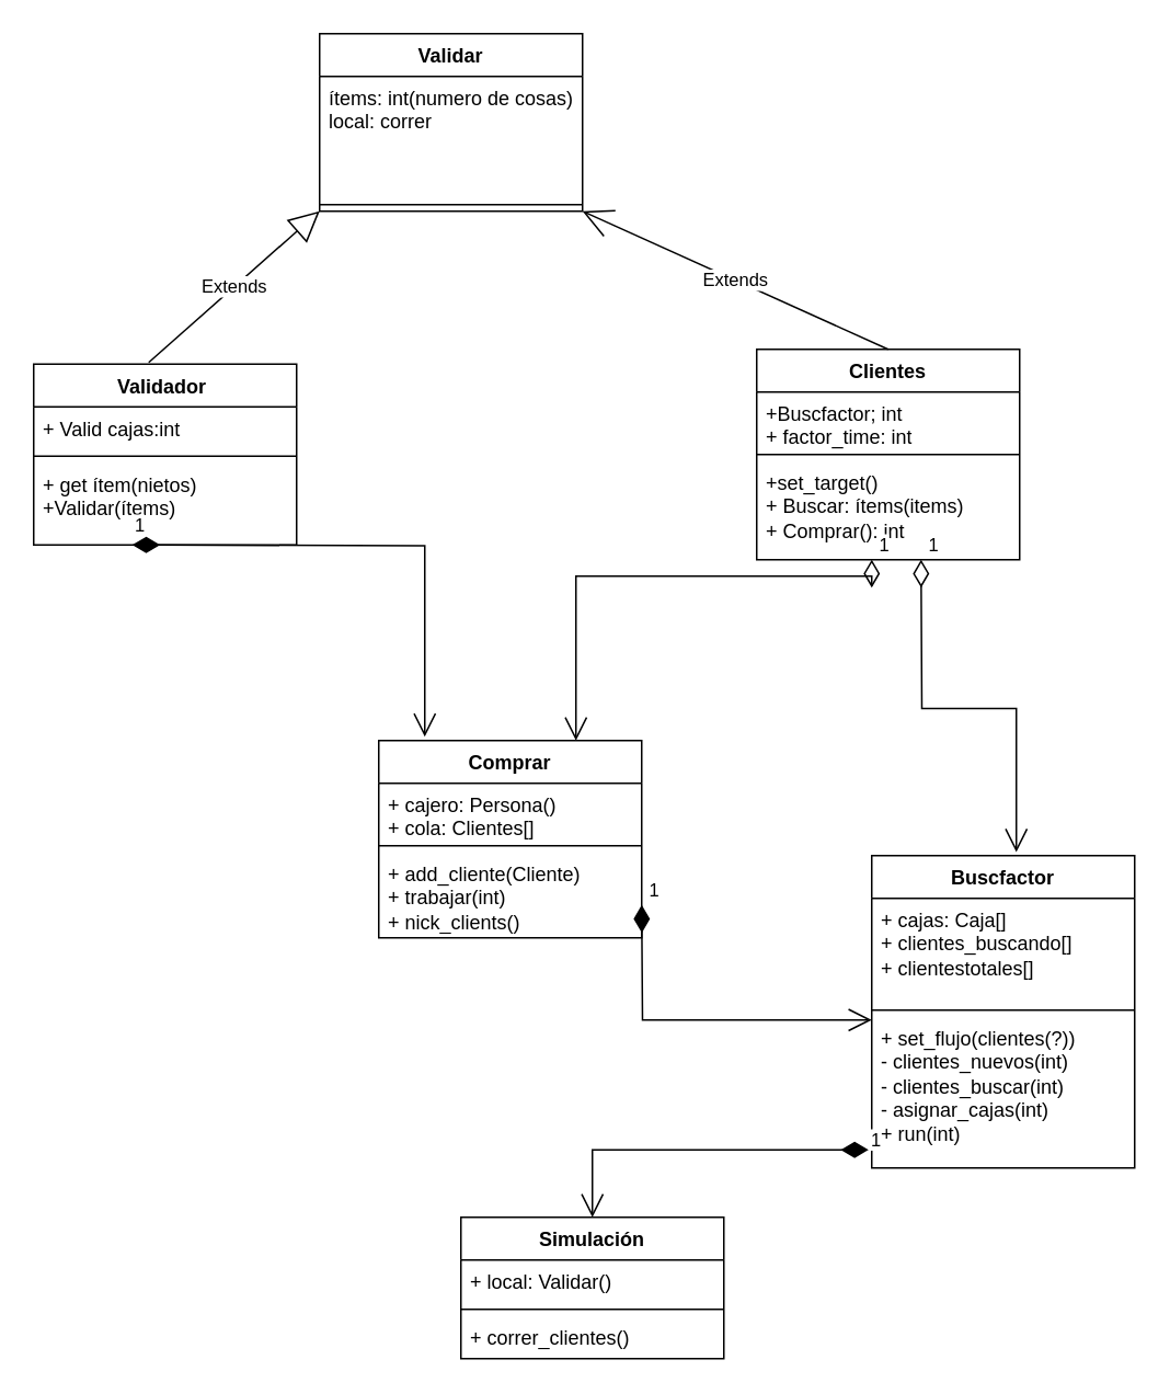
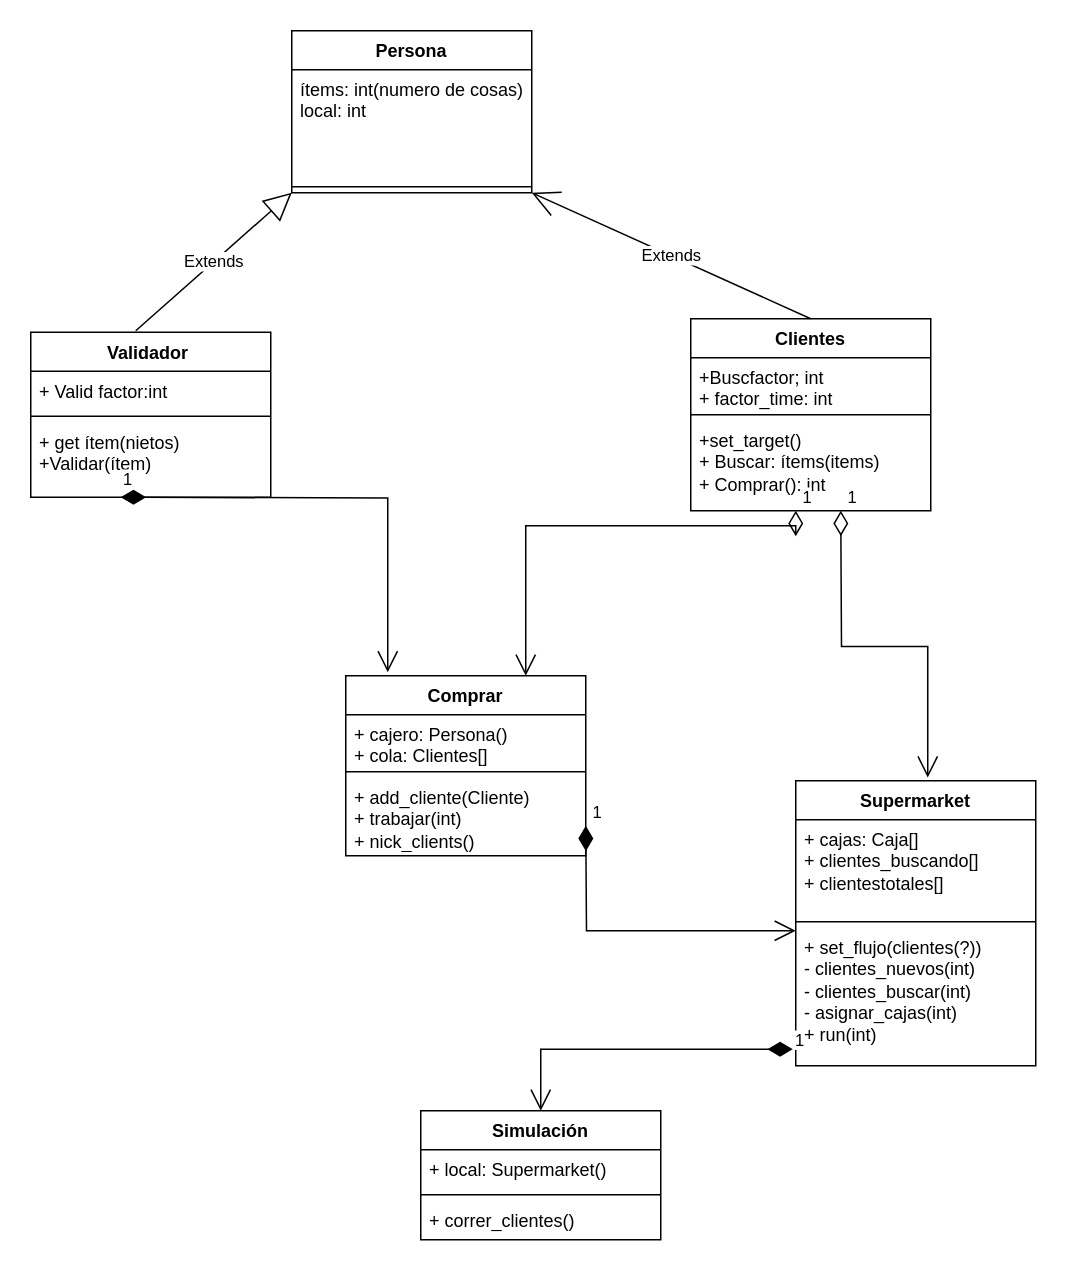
  <mxCell id="0" />
  <mxCell id="1" parent="0" />
- <mxCell id="2" value="Validar" style="swimlane;fontStyle=1;align=center;verticalAlign=top;childLayout=stackLayout;horizontal=1;startSize=26;horizontalStack=0;resizeParent=1;resizeParentMax=0;resizeLast=0;collapsible=1;marginBottom=0;whiteSpace=wrap;html=1;" vertex="1" parent="1"><mxGeometry x="194" y="20" width="160" height="108" as="geometry" /></mxCell>
- <mxCell id="3" value="ítems: int(numero de cosas)&lt;br&gt;local: correr" style="text;strokeColor=none;fillColor=none;align=left;verticalAlign=top;spacingLeft=4;spacingRight=4;overflow=hidden;rotatable=0;points=[[0,0.5],[1,0.5]];portConstraint=eastwest;whiteSpace=wrap;html=1;" vertex="1" parent="2"><mxGeometry y="26" width="160" height="74" as="geometry" /></mxCell>
+ <mxCell id="2" value="Persona" style="swimlane;fontStyle=1;align=center;verticalAlign=top;childLayout=stackLayout;horizontal=1;startSize=26;horizontalStack=0;resizeParent=1;resizeParentMax=0;resizeLast=0;collapsible=1;marginBottom=0;whiteSpace=wrap;html=1;" vertex="1" parent="1"><mxGeometry x="194" y="20" width="160" height="108" as="geometry" /></mxCell>
+ <mxCell id="3" value="ítems: int(numero de cosas)&lt;br&gt;local: int" style="text;strokeColor=none;fillColor=none;align=left;verticalAlign=top;spacingLeft=4;spacingRight=4;overflow=hidden;rotatable=0;points=[[0,0.5],[1,0.5]];portConstraint=eastwest;whiteSpace=wrap;html=1;" vertex="1" parent="2"><mxGeometry y="26" width="160" height="74" as="geometry" /></mxCell>
  <mxCell id="4" value="" style="line;strokeWidth=1;fillColor=none;align=left;verticalAlign=middle;spacingTop=-1;spacingLeft=3;spacingRight=3;rotatable=0;labelPosition=right;points=[];portConstraint=eastwest;strokeColor=inherit;" vertex="1" parent="2"><mxGeometry y="100" width="160" height="8" as="geometry" /></mxCell>
  <mxCell id="5" value="Extends" style="endArrow=block;endSize=16;endFill=0;html=1;rounded=0;entryX=0;entryY=1;entryDx=0;entryDy=0;" edge="1" parent="1" target="2"><mxGeometry width="160" relative="1" as="geometry"><mxPoint x="90" y="220" as="sourcePoint" /><mxPoint x="250" y="220" as="targetPoint" /></mxGeometry></mxCell>
  <mxCell id="6" value="Clientes" style="swimlane;fontStyle=1;align=center;verticalAlign=top;childLayout=stackLayout;horizontal=1;startSize=26;horizontalStack=0;resizeParent=1;resizeParentMax=0;resizeLast=0;collapsible=1;marginBottom=0;whiteSpace=wrap;html=1;" vertex="1" parent="1"><mxGeometry x="460" y="212" width="160" height="128" as="geometry" /></mxCell>
  <mxCell id="7" value="+Buscfactor; int&lt;br&gt;+ factor_time: int" style="text;strokeColor=none;fillColor=none;align=left;verticalAlign=top;spacingLeft=4;spacingRight=4;overflow=hidden;rotatable=0;points=[[0,0.5],[1,0.5]];portConstraint=eastwest;whiteSpace=wrap;html=1;" vertex="1" parent="6"><mxGeometry y="26" width="160" height="34" as="geometry" /></mxCell>
  <mxCell id="8" value="" style="line;strokeWidth=1;fillColor=none;align=left;verticalAlign=middle;spacingTop=-1;spacingLeft=3;spacingRight=3;rotatable=0;labelPosition=right;points=[];portConstraint=eastwest;strokeColor=inherit;" vertex="1" parent="6"><mxGeometry y="60" width="160" height="8" as="geometry" /></mxCell>
  <mxCell id="9" value="+set_target()&lt;br&gt;+ Buscar: ítems(items)&lt;br&gt;+ Comprar(): int" style="text;strokeColor=none;fillColor=none;align=left;verticalAlign=top;spacingLeft=4;spacingRight=4;overflow=hidden;rotatable=0;points=[[0,0.5],[1,0.5]];portConstraint=eastwest;whiteSpace=wrap;html=1;" vertex="1" parent="6"><mxGeometry y="68" width="160" height="60" as="geometry" /></mxCell>
  <mxCell id="10" value="1" style="endArrow=open;html=1;endSize=12;startArrow=diamondThin;startSize=14;startFill=0;edgeStyle=orthogonalEdgeStyle;align=left;verticalAlign=bottom;rounded=0;entryX=0.55;entryY=-0.011;entryDx=0;entryDy=0;entryPerimeter=0;" edge="1" parent="6" target="22"><mxGeometry x="-1" y="3" relative="1" as="geometry"><mxPoint x="100" y="128" as="sourcePoint" /><mxPoint x="260" y="128" as="targetPoint" /></mxGeometry></mxCell>
  <mxCell id="11" value="Extends" style="endArrow=open;endSize=16;endFill=0;html=1;rounded=0;entryX=1;entryY=1;entryDx=0;entryDy=0;exitX=0.5;exitY=0;exitDx=0;exitDy=0;" edge="1" parent="1" source="6" target="2"><mxGeometry width="160" relative="1" as="geometry"><mxPoint x="390" y="210" as="sourcePoint" /><mxPoint x="550" y="210" as="targetPoint" /></mxGeometry></mxCell>
  <mxCell id="12" value="Validador&amp;nbsp;" style="swimlane;fontStyle=1;align=center;verticalAlign=top;childLayout=stackLayout;horizontal=1;startSize=26;horizontalStack=0;resizeParent=1;resizeParentMax=0;resizeLast=0;collapsible=1;marginBottom=0;whiteSpace=wrap;html=1;" vertex="1" parent="1"><mxGeometry x="20" y="221" width="160" height="110" as="geometry" /></mxCell>
- <mxCell id="13" value="+ Valid cajas:int" style="text;strokeColor=none;fillColor=none;align=left;verticalAlign=top;spacingLeft=4;spacingRight=4;overflow=hidden;rotatable=0;points=[[0,0.5],[1,0.5]];portConstraint=eastwest;whiteSpace=wrap;html=1;" vertex="1" parent="12"><mxGeometry y="26" width="160" height="26" as="geometry" /></mxCell>
+ <mxCell id="13" value="+ Valid factor:int" style="text;strokeColor=none;fillColor=none;align=left;verticalAlign=top;spacingLeft=4;spacingRight=4;overflow=hidden;rotatable=0;points=[[0,0.5],[1,0.5]];portConstraint=eastwest;whiteSpace=wrap;html=1;" vertex="1" parent="12"><mxGeometry y="26" width="160" height="26" as="geometry" /></mxCell>
  <mxCell id="14" value="" style="line;strokeWidth=1;fillColor=none;align=left;verticalAlign=middle;spacingTop=-1;spacingLeft=3;spacingRight=3;rotatable=0;labelPosition=right;points=[];portConstraint=eastwest;strokeColor=inherit;" vertex="1" parent="12"><mxGeometry y="52" width="160" height="8" as="geometry" /></mxCell>
- <mxCell id="15" value="+ get ítem(nietos)&lt;br&gt;+Validar(ítems)" style="text;strokeColor=none;fillColor=none;align=left;verticalAlign=top;spacingLeft=4;spacingRight=4;overflow=hidden;rotatable=0;points=[[0,0.5],[1,0.5]];portConstraint=eastwest;whiteSpace=wrap;html=1;" vertex="1" parent="12"><mxGeometry y="60" width="160" height="50" as="geometry" /></mxCell>
+ <mxCell id="15" value="+ get ítem(nietos)&lt;br&gt;+Validar(ítem)" style="text;strokeColor=none;fillColor=none;align=left;verticalAlign=top;spacingLeft=4;spacingRight=4;overflow=hidden;rotatable=0;points=[[0,0.5],[1,0.5]];portConstraint=eastwest;whiteSpace=wrap;html=1;" vertex="1" parent="12"><mxGeometry y="60" width="160" height="50" as="geometry" /></mxCell>
  <mxCell id="16" value="Comprar" style="swimlane;fontStyle=1;align=center;verticalAlign=top;childLayout=stackLayout;horizontal=1;startSize=26;horizontalStack=0;resizeParent=1;resizeParentMax=0;resizeLast=0;collapsible=1;marginBottom=0;whiteSpace=wrap;html=1;" vertex="1" parent="1"><mxGeometry x="230" y="450" width="160" height="120" as="geometry" /></mxCell>
  <mxCell id="17" value="+ cajero: Persona()&lt;br&gt;+ cola: Clientes[]" style="text;strokeColor=none;fillColor=none;align=left;verticalAlign=top;spacingLeft=4;spacingRight=4;overflow=hidden;rotatable=0;points=[[0,0.5],[1,0.5]];portConstraint=eastwest;whiteSpace=wrap;html=1;" vertex="1" parent="16"><mxGeometry y="26" width="160" height="34" as="geometry" /></mxCell>
  <mxCell id="18" value="" style="line;strokeWidth=1;fillColor=none;align=left;verticalAlign=middle;spacingTop=-1;spacingLeft=3;spacingRight=3;rotatable=0;labelPosition=right;points=[];portConstraint=eastwest;strokeColor=inherit;" vertex="1" parent="16"><mxGeometry y="60" width="160" height="8" as="geometry" /></mxCell>
  <mxCell id="19" value="+ add_cliente(Cliente)&lt;br&gt;+ trabajar(int)&lt;br&gt;+ nick_clients()" style="text;strokeColor=none;fillColor=none;align=left;verticalAlign=top;spacingLeft=4;spacingRight=4;overflow=hidden;rotatable=0;points=[[0,0.5],[1,0.5]];portConstraint=eastwest;whiteSpace=wrap;html=1;" vertex="1" parent="16"><mxGeometry y="68" width="160" height="52" as="geometry" /></mxCell>
  <mxCell id="20" value="1" style="endArrow=open;html=1;endSize=12;startArrow=diamondThin;startSize=14;startFill=0;edgeStyle=orthogonalEdgeStyle;align=left;verticalAlign=bottom;rounded=0;entryX=0.75;entryY=0;entryDx=0;entryDy=0;" edge="1" parent="1" source="9" target="16"><mxGeometry x="-1" y="3" relative="1" as="geometry"><mxPoint x="520" y="349" as="sourcePoint" /><mxPoint x="680" y="349" as="targetPoint" /><Array as="points"><mxPoint x="530" y="350" /><mxPoint x="350" y="350" /></Array></mxGeometry></mxCell>
  <mxCell id="21" value="1" style="endArrow=open;html=1;endSize=12;startArrow=diamondThin;startSize=14;startFill=1;edgeStyle=orthogonalEdgeStyle;align=left;verticalAlign=bottom;rounded=0;entryX=0.175;entryY=-0.019;entryDx=0;entryDy=0;entryPerimeter=0;" edge="1" parent="1" target="16"><mxGeometry x="-1" y="3" relative="1" as="geometry"><mxPoint x="80" y="331" as="sourcePoint" /><mxPoint x="240" y="331" as="targetPoint" /></mxGeometry></mxCell>
- <mxCell id="22" value="Buscfactor" style="swimlane;fontStyle=1;align=center;verticalAlign=top;childLayout=stackLayout;horizontal=1;startSize=26;horizontalStack=0;resizeParent=1;resizeParentMax=0;resizeLast=0;collapsible=1;marginBottom=0;whiteSpace=wrap;html=1;" vertex="1" parent="1"><mxGeometry x="530" y="520" width="160" height="190" as="geometry" /></mxCell>
+ <mxCell id="22" value="Supermarket" style="swimlane;fontStyle=1;align=center;verticalAlign=top;childLayout=stackLayout;horizontal=1;startSize=26;horizontalStack=0;resizeParent=1;resizeParentMax=0;resizeLast=0;collapsible=1;marginBottom=0;whiteSpace=wrap;html=1;" vertex="1" parent="1"><mxGeometry x="530" y="520" width="160" height="190" as="geometry" /></mxCell>
  <mxCell id="23" value="+ cajas: Caja[]&lt;br&gt;+ clientes_buscando[]&lt;br&gt;+ clientestotales[]" style="text;strokeColor=none;fillColor=none;align=left;verticalAlign=top;spacingLeft=4;spacingRight=4;overflow=hidden;rotatable=0;points=[[0,0.5],[1,0.5]];portConstraint=eastwest;whiteSpace=wrap;html=1;" vertex="1" parent="22"><mxGeometry y="26" width="160" height="64" as="geometry" /></mxCell>
  <mxCell id="24" value="" style="line;strokeWidth=1;fillColor=none;align=left;verticalAlign=middle;spacingTop=-1;spacingLeft=3;spacingRight=3;rotatable=0;labelPosition=right;points=[];portConstraint=eastwest;strokeColor=inherit;" vertex="1" parent="22"><mxGeometry y="90" width="160" height="8" as="geometry" /></mxCell>
  <mxCell id="25" value="+ set_flujo(clientes(?))&lt;br&gt;- clientes_nuevos(int)&lt;br&gt;- clientes_buscar(int)&lt;br&gt;- asignar_cajas(int)&lt;br&gt;+ run(int)&amp;nbsp;" style="text;strokeColor=none;fillColor=none;align=left;verticalAlign=top;spacingLeft=4;spacingRight=4;overflow=hidden;rotatable=0;points=[[0,0.5],[1,0.5]];portConstraint=eastwest;whiteSpace=wrap;html=1;" vertex="1" parent="22"><mxGeometry y="98" width="160" height="92" as="geometry" /></mxCell>
  <mxCell id="26" value="1" style="endArrow=open;html=1;endSize=12;startArrow=diamondThin;startSize=14;startFill=1;edgeStyle=orthogonalEdgeStyle;align=left;verticalAlign=bottom;rounded=0;entryX=0;entryY=0.022;entryDx=0;entryDy=0;entryPerimeter=0;" edge="1" parent="1" target="25"><mxGeometry x="-1" y="3" relative="1" as="geometry"><mxPoint x="390" y="550" as="sourcePoint" /><mxPoint x="530" y="613" as="targetPoint" /></mxGeometry></mxCell>
  <mxCell id="27" value="Simulación" style="swimlane;fontStyle=1;align=center;verticalAlign=top;childLayout=stackLayout;horizontal=1;startSize=26;horizontalStack=0;resizeParent=1;resizeParentMax=0;resizeLast=0;collapsible=1;marginBottom=0;whiteSpace=wrap;html=1;" vertex="1" parent="1"><mxGeometry x="280" y="740" width="160" height="86" as="geometry" /></mxCell>
- <mxCell id="28" value="+ local: Validar()" style="text;strokeColor=none;fillColor=none;align=left;verticalAlign=top;spacingLeft=4;spacingRight=4;overflow=hidden;rotatable=0;points=[[0,0.5],[1,0.5]];portConstraint=eastwest;whiteSpace=wrap;html=1;" vertex="1" parent="27"><mxGeometry y="26" width="160" height="26" as="geometry" /></mxCell>
+ <mxCell id="28" value="+ local: Supermarket()" style="text;strokeColor=none;fillColor=none;align=left;verticalAlign=top;spacingLeft=4;spacingRight=4;overflow=hidden;rotatable=0;points=[[0,0.5],[1,0.5]];portConstraint=eastwest;whiteSpace=wrap;html=1;" vertex="1" parent="27"><mxGeometry y="26" width="160" height="26" as="geometry" /></mxCell>
  <mxCell id="29" value="" style="line;strokeWidth=1;fillColor=none;align=left;verticalAlign=middle;spacingTop=-1;spacingLeft=3;spacingRight=3;rotatable=0;labelPosition=right;points=[];portConstraint=eastwest;strokeColor=inherit;" vertex="1" parent="27"><mxGeometry y="52" width="160" height="8" as="geometry" /></mxCell>
  <mxCell id="30" value="+ correr_clientes()" style="text;strokeColor=none;fillColor=none;align=left;verticalAlign=top;spacingLeft=4;spacingRight=4;overflow=hidden;rotatable=0;points=[[0,0.5],[1,0.5]];portConstraint=eastwest;whiteSpace=wrap;html=1;" vertex="1" parent="27"><mxGeometry y="60" width="160" height="26" as="geometry" /></mxCell>
  <mxCell id="31" value="1" style="endArrow=open;html=1;endSize=12;startArrow=diamondThin;startSize=14;startFill=1;edgeStyle=orthogonalEdgeStyle;align=left;verticalAlign=bottom;rounded=0;entryX=0.5;entryY=0;entryDx=0;entryDy=0;exitX=-0.012;exitY=0.88;exitDx=0;exitDy=0;exitPerimeter=0;" edge="1" parent="1" source="25" target="27"><mxGeometry x="-1" y="3" relative="1" as="geometry"><mxPoint x="610" y="720" as="sourcePoint" /><mxPoint x="540" y="760" as="targetPoint" /></mxGeometry></mxCell>
